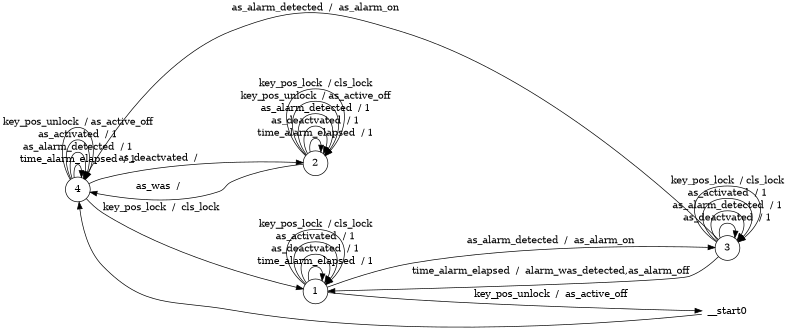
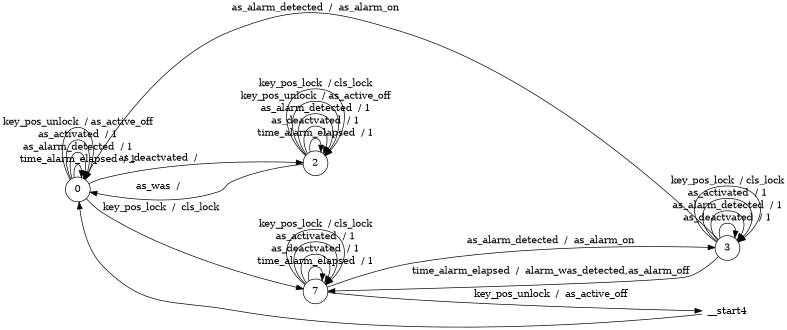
  digraph {
    rankdir=LR
    node [shape=circle]
-   n1 [label=4]
-   n2 [label=1]
+   n1 [label=0]
+   n2 [label=7]
    n3 [label=2]
    n4 [label=3]
-   __start0 [height=0 shape=none width=0]
+   __start0 [height=0 shape=none width=0 label=__start4]
    n1 -> n1 [label="time_alarm_elapsed  / 1"]
    n1 -> n1 [label="as_alarm_detected  / 1"]
    n1 -> n1 [label="as_activated  / 1"]
    n1 -> n1 [label="key_pos_unlock  / as_active_off"]
    n1 -> n2 [label="key_pos_lock  /  cls_lock"]
    n1 -> n3 [label="as_deactvated  /  "]
    n2 -> n2 [label="time_alarm_elapsed  / 1"]
    n2 -> n2 [label="as_deactvated  / 1"]
    n2 -> n2 [label="as_activated  / 1"]
    n2 -> n2 [label="key_pos_lock  / cls_lock"]
    n2 -> n4 [label="as_alarm_detected  /  as_alarm_on"]
    n2 -> __start0 [label="key_pos_unlock  /  as_active_off"]
    n3 -> n1 [label="as_was  /  "]
    n3 -> n3 [label="time_alarm_elapsed  / 1"]
    n3 -> n3 [label="as_deactvated  / 1"]
    n3 -> n3 [label="as_alarm_detected  / 1"]
    n3 -> n3 [label="key_pos_unlock  / as_active_off"]
    n3 -> n3 [label="key_pos_lock  / cls_lock"]
    n4 -> n1 [label="as_alarm_detected  /  as_alarm_on"]
    n4 -> n2 [label="time_alarm_elapsed  /  alarm_was_detected,as_alarm_off"]
    n4 -> n4 [label="as_deactvated  / 1"]
    n4 -> n4 [label="as_alarm_detected  / 1"]
    n4 -> n4 [label="as_activated  / 1"]
    n4 -> n4 [label="key_pos_lock  / cls_lock"]
    __start0 -> n1
  }
